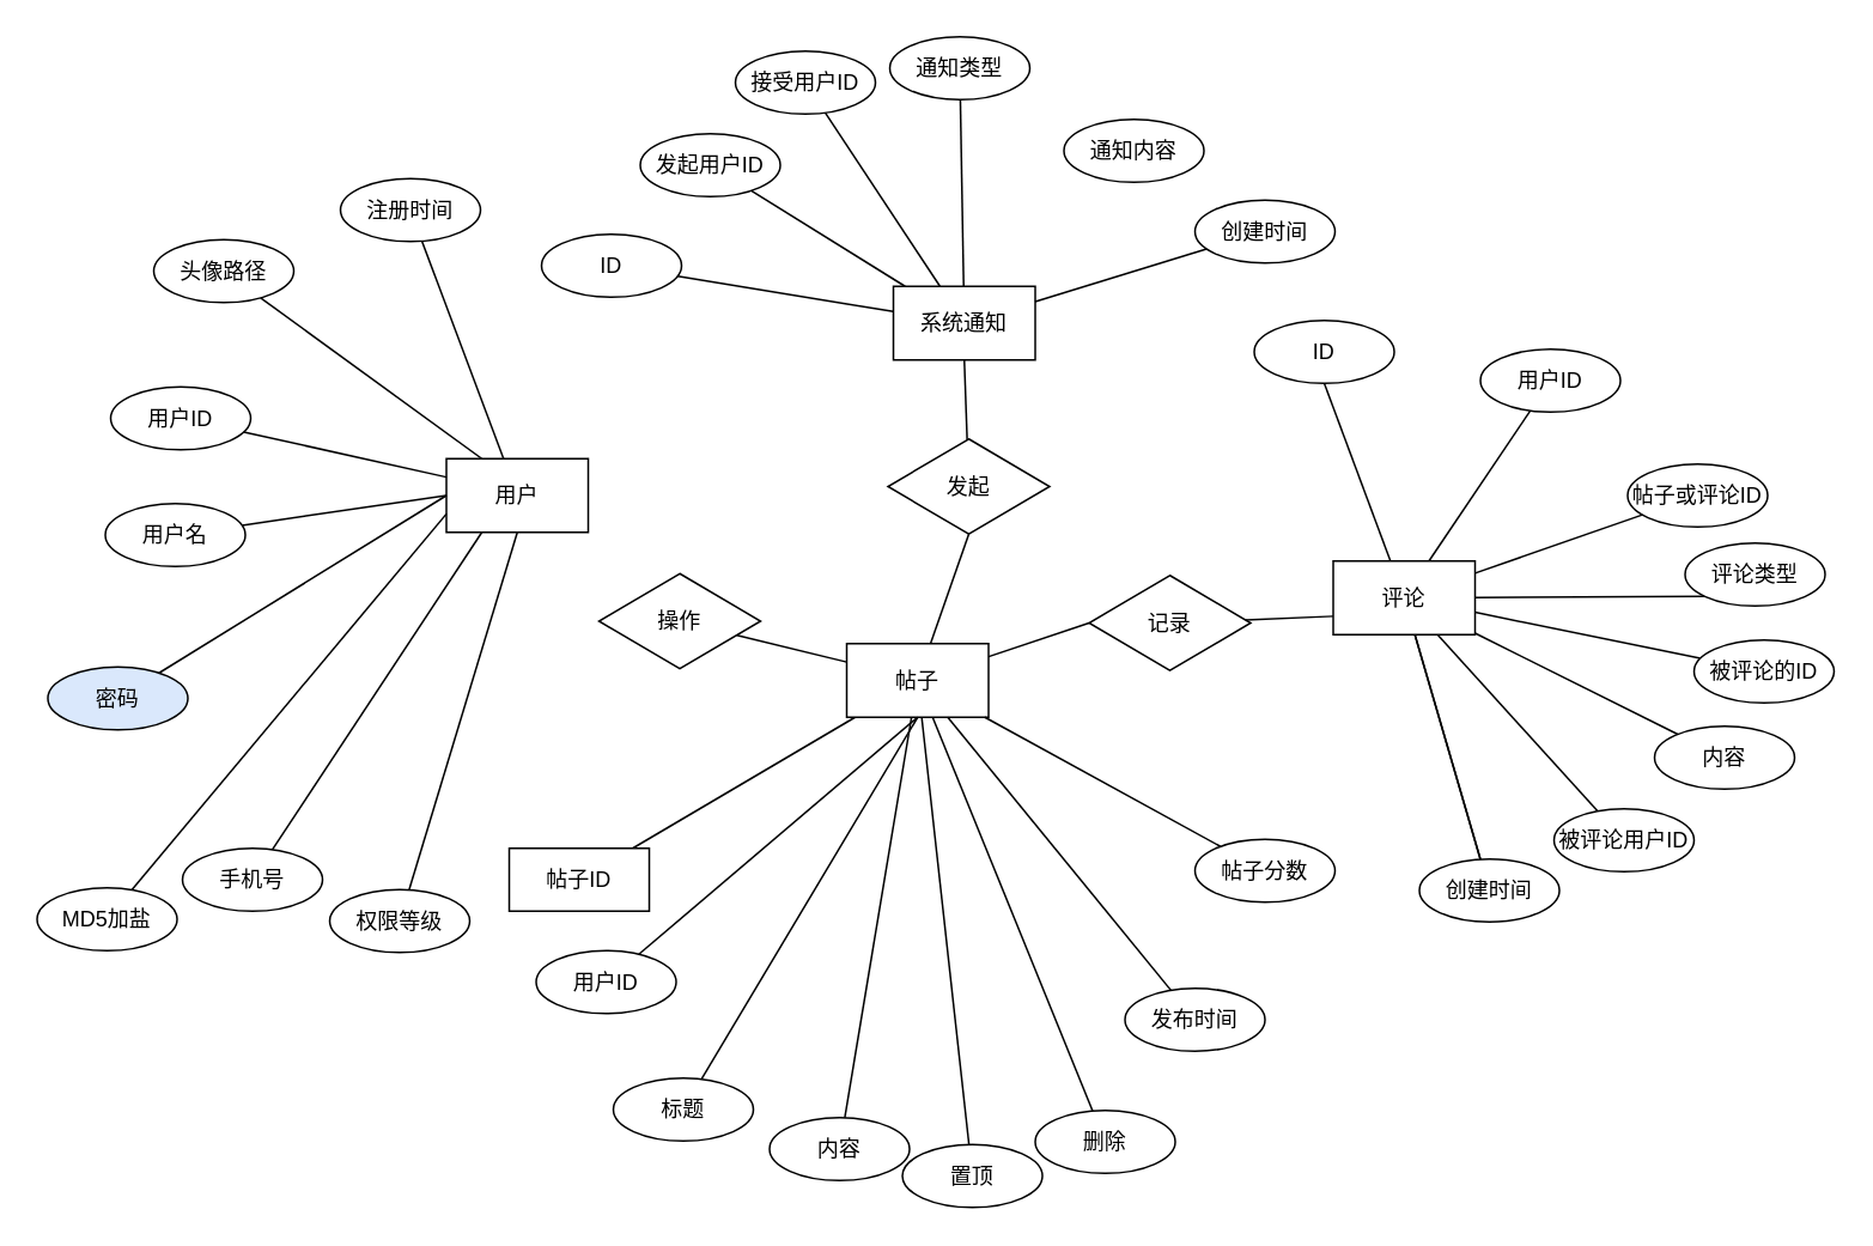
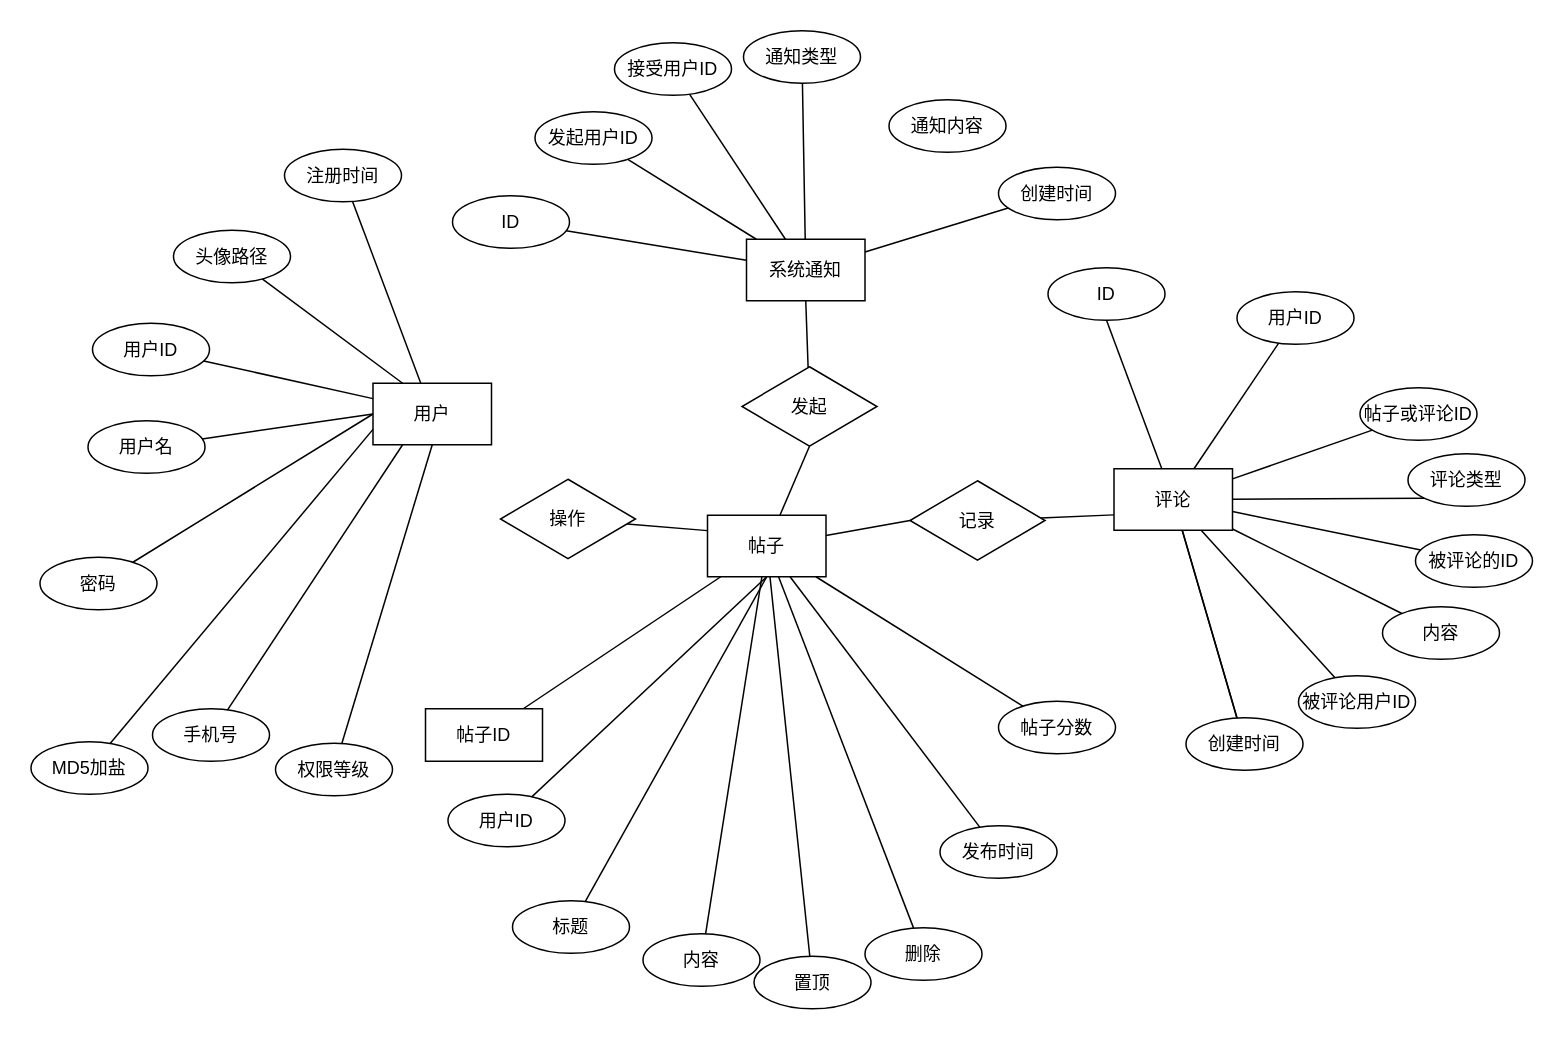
  <mxCell id="0" />
  <mxCell id="1" parent="0" />
  <mxCell id="2" value="用户" style="rounded=0;whiteSpace=wrap;html=1;" vertex="1" parent="1"><mxGeometry x="248" y="255" width="79" height="41" as="geometry" /></mxCell>
  <mxCell id="3" style="edgeStyle=none;rounded=0;orthogonalLoop=1;jettySize=auto;html=1;entryX=0.25;entryY=1;entryDx=0;entryDy=0;strokeColor=default;align=center;verticalAlign=middle;fontFamily=Helvetica;fontSize=11;fontColor=default;labelBackgroundColor=default;endArrow=none;endFill=0;" edge="1" parent="1" source="4" target="2"><mxGeometry relative="1" as="geometry" /></mxCell>
  <mxCell id="4" value="手机号" style="ellipse;whiteSpace=wrap;html=1;" vertex="1" parent="1"><mxGeometry x="101" y="472" width="78" height="35" as="geometry" /></mxCell>
  <mxCell id="5" style="edgeStyle=none;rounded=0;orthogonalLoop=1;jettySize=auto;html=1;entryX=0;entryY=0.75;entryDx=0;entryDy=0;strokeColor=default;align=center;verticalAlign=middle;fontFamily=Helvetica;fontSize=11;fontColor=default;labelBackgroundColor=default;endArrow=none;endFill=0;" edge="1" parent="1" source="6" target="2"><mxGeometry relative="1" as="geometry" /></mxCell>
  <mxCell id="6" value="MD5加盐" style="ellipse;whiteSpace=wrap;html=1;" vertex="1" parent="1"><mxGeometry x="20" y="494" width="78" height="35" as="geometry" /></mxCell>
  <mxCell id="7" style="edgeStyle=none;rounded=0;orthogonalLoop=1;jettySize=auto;html=1;entryX=0;entryY=0.5;entryDx=0;entryDy=0;strokeColor=default;align=center;verticalAlign=middle;fontFamily=Helvetica;fontSize=11;fontColor=default;labelBackgroundColor=default;endArrow=none;endFill=0;" edge="1" parent="1" source="8" target="2"><mxGeometry relative="1" as="geometry" /></mxCell>
- <mxCell id="8" value="密码" style="ellipse;whiteSpace=wrap;html=1;fillColor=#dae8fc;" vertex="1" parent="1"><mxGeometry x="26" y="371" width="78" height="35" as="geometry" /></mxCell>
+ <mxCell id="8" value="密码" style="ellipse;whiteSpace=wrap;html=1;" vertex="1" parent="1"><mxGeometry x="26" y="371" width="78" height="35" as="geometry" /></mxCell>
  <mxCell id="9" style="edgeStyle=none;rounded=0;orthogonalLoop=1;jettySize=auto;html=1;entryX=0;entryY=0.5;entryDx=0;entryDy=0;strokeColor=default;align=center;verticalAlign=middle;fontFamily=Helvetica;fontSize=11;fontColor=default;labelBackgroundColor=default;endArrow=none;endFill=0;" edge="1" parent="1" source="10" target="2"><mxGeometry relative="1" as="geometry" /></mxCell>
  <mxCell id="10" value="用户名" style="ellipse;whiteSpace=wrap;html=1;" vertex="1" parent="1"><mxGeometry x="58" y="280" width="78" height="35" as="geometry" /></mxCell>
  <mxCell id="11" style="rounded=0;orthogonalLoop=1;jettySize=auto;html=1;entryX=0.25;entryY=0;entryDx=0;entryDy=0;endArrow=none;endFill=0;" edge="1" parent="1" source="12" target="2"><mxGeometry relative="1" as="geometry" /></mxCell>
- <mxCell id="12" value="头像路径" style="ellipse;whiteSpace=wrap;html=1;" vertex="1" parent="1"><mxGeometry x="85" y="133" width="78" height="35" as="geometry" /></mxCell>
+ <mxCell id="12" value="头像路径" style="ellipse;whiteSpace=wrap;html=1;" vertex="1" parent="1"><mxGeometry x="115" y="153" width="78" height="35" as="geometry" /></mxCell>
  <mxCell id="13" style="edgeStyle=none;rounded=0;orthogonalLoop=1;jettySize=auto;html=1;entryX=0;entryY=0.25;entryDx=0;entryDy=0;strokeColor=default;align=center;verticalAlign=middle;fontFamily=Helvetica;fontSize=11;fontColor=default;labelBackgroundColor=default;endArrow=none;endFill=0;" edge="1" parent="1" source="14" target="2"><mxGeometry relative="1" as="geometry" /></mxCell>
  <mxCell id="14" value="用户ID" style="ellipse;whiteSpace=wrap;html=1;" vertex="1" parent="1"><mxGeometry x="61" y="215" width="78" height="35" as="geometry" /></mxCell>
  <mxCell id="15" style="edgeStyle=orthogonalEdgeStyle;rounded=0;orthogonalLoop=1;jettySize=auto;html=1;entryX=0.5;entryY=0;entryDx=0;entryDy=0;strokeColor=none;" edge="1" parent="1" source="18" target="2"><mxGeometry relative="1" as="geometry" /></mxCell>
  <mxCell id="16" style="edgeStyle=orthogonalEdgeStyle;rounded=0;orthogonalLoop=1;jettySize=auto;html=1;entryX=0.5;entryY=0;entryDx=0;entryDy=0;strokeColor=none;" edge="1" parent="1" source="18" target="2"><mxGeometry relative="1" as="geometry" /></mxCell>
  <mxCell id="17" style="edgeStyle=none;rounded=0;orthogonalLoop=1;jettySize=auto;html=1;strokeColor=default;align=center;verticalAlign=middle;fontFamily=Helvetica;fontSize=11;fontColor=default;labelBackgroundColor=default;endArrow=none;endFill=0;" edge="1" parent="1" source="18" target="2"><mxGeometry relative="1" as="geometry" /></mxCell>
  <mxCell id="18" value="注册时间" style="ellipse;whiteSpace=wrap;html=1;" vertex="1" parent="1"><mxGeometry x="189" y="99" width="78" height="35" as="geometry" /></mxCell>
  <mxCell id="19" style="edgeStyle=none;rounded=0;orthogonalLoop=1;jettySize=auto;html=1;entryX=0.5;entryY=1;entryDx=0;entryDy=0;strokeColor=default;align=center;verticalAlign=middle;fontFamily=Helvetica;fontSize=11;fontColor=default;labelBackgroundColor=default;endArrow=none;endFill=0;" edge="1" parent="1" source="20" target="2"><mxGeometry relative="1" as="geometry" /></mxCell>
  <mxCell id="20" value="权限等级" style="ellipse;whiteSpace=wrap;html=1;" vertex="1" parent="1"><mxGeometry x="183" y="495" width="78" height="35" as="geometry" /></mxCell>
  <mxCell id="21" style="edgeStyle=none;rounded=0;orthogonalLoop=1;jettySize=auto;html=1;entryX=0;entryY=0.25;entryDx=0;entryDy=0;strokeColor=default;align=center;verticalAlign=middle;fontFamily=Helvetica;fontSize=11;fontColor=default;labelBackgroundColor=default;endArrow=none;endFill=0;" edge="1" parent="1" source="22" target="27"><mxGeometry relative="1" as="geometry" /></mxCell>
  <mxCell id="22" value="操作" style="rhombus;whiteSpace=wrap;html=1;" vertex="1" parent="1"><mxGeometry x="333" y="319" width="90" height="53" as="geometry" /></mxCell>
  <mxCell id="23" style="edgeStyle=none;rounded=0;orthogonalLoop=1;jettySize=auto;html=1;entryX=0.5;entryY=1;entryDx=0;entryDy=0;strokeColor=default;align=center;verticalAlign=middle;fontFamily=Helvetica;fontSize=11;fontColor=default;labelBackgroundColor=default;endArrow=none;endFill=0;" edge="1" parent="1" source="27" target="29"><mxGeometry relative="1" as="geometry" /></mxCell>
  <mxCell id="24" style="edgeStyle=none;rounded=0;orthogonalLoop=1;jettySize=auto;html=1;entryX=0;entryY=0.5;entryDx=0;entryDy=0;strokeColor=default;align=center;verticalAlign=middle;fontFamily=Helvetica;fontSize=11;fontColor=default;labelBackgroundColor=default;endArrow=none;endFill=0;" edge="1" parent="1" source="27" target="32"><mxGeometry relative="1" as="geometry" /></mxCell>
  <mxCell id="25" style="edgeStyle=none;rounded=0;orthogonalLoop=1;jettySize=auto;html=1;strokeColor=default;align=center;verticalAlign=middle;fontFamily=Helvetica;fontSize=11;fontColor=default;labelBackgroundColor=default;endArrow=none;endFill=0;" edge="1" parent="1" source="27" target="62"><mxGeometry relative="1" as="geometry" /></mxCell>
  <mxCell id="26" style="edgeStyle=none;rounded=0;orthogonalLoop=1;jettySize=auto;html=1;strokeColor=default;align=center;verticalAlign=middle;fontFamily=Helvetica;fontSize=11;fontColor=default;labelBackgroundColor=default;endArrow=none;endFill=0;" edge="1" parent="1" source="27" target="71"><mxGeometry relative="1" as="geometry" /></mxCell>
- <mxCell id="27" value="帖子" style="rounded=0;whiteSpace=wrap;html=1;" vertex="1" parent="1"><mxGeometry x="471" y="358" width="79" height="41" as="geometry" /></mxCell>
+ <mxCell id="27" value="帖子" style="rounded=0;whiteSpace=wrap;html=1;" vertex="1" parent="1"><mxGeometry x="471" y="343" width="79" height="41" as="geometry" /></mxCell>
  <mxCell id="28" style="edgeStyle=none;rounded=0;orthogonalLoop=1;jettySize=auto;html=1;entryX=0.5;entryY=1;entryDx=0;entryDy=0;strokeColor=default;align=center;verticalAlign=middle;fontFamily=Helvetica;fontSize=11;fontColor=default;labelBackgroundColor=default;endArrow=none;endFill=0;" edge="1" parent="1" source="29" target="30"><mxGeometry relative="1" as="geometry" /></mxCell>
  <mxCell id="29" value="发起" style="rhombus;whiteSpace=wrap;html=1;" vertex="1" parent="1"><mxGeometry x="494" y="244" width="90" height="53" as="geometry" /></mxCell>
  <mxCell id="30" value="系统通知" style="rounded=0;whiteSpace=wrap;html=1;" vertex="1" parent="1"><mxGeometry x="497" y="159" width="79" height="41" as="geometry" /></mxCell>
  <mxCell id="31" style="edgeStyle=none;rounded=0;orthogonalLoop=1;jettySize=auto;html=1;entryX=0;entryY=0.75;entryDx=0;entryDy=0;strokeColor=default;align=center;verticalAlign=middle;fontFamily=Helvetica;fontSize=11;fontColor=default;labelBackgroundColor=default;endArrow=none;endFill=0;" edge="1" parent="1" source="32" target="41"><mxGeometry relative="1" as="geometry" /></mxCell>
  <mxCell id="32" value="记录" style="rhombus;whiteSpace=wrap;html=1;" vertex="1" parent="1"><mxGeometry x="606" y="320" width="90" height="53" as="geometry" /></mxCell>
  <mxCell id="33" style="edgeStyle=none;rounded=0;orthogonalLoop=1;jettySize=auto;html=1;entryX=0.5;entryY=1;entryDx=0;entryDy=0;strokeColor=default;align=center;verticalAlign=middle;fontFamily=Helvetica;fontSize=11;fontColor=default;labelBackgroundColor=default;endArrow=none;endFill=0;" edge="1" parent="1" source="41" target="56"><mxGeometry relative="1" as="geometry" /></mxCell>
  <mxCell id="34" style="edgeStyle=none;rounded=0;orthogonalLoop=1;jettySize=auto;html=1;strokeColor=default;align=center;verticalAlign=middle;fontFamily=Helvetica;fontSize=11;fontColor=default;labelBackgroundColor=default;endArrow=none;endFill=0;" edge="1" parent="1" source="41" target="53"><mxGeometry relative="1" as="geometry" /></mxCell>
  <mxCell id="35" style="edgeStyle=none;rounded=0;orthogonalLoop=1;jettySize=auto;html=1;entryX=0;entryY=1;entryDx=0;entryDy=0;strokeColor=default;align=center;verticalAlign=middle;fontFamily=Helvetica;fontSize=11;fontColor=default;labelBackgroundColor=default;endArrow=none;endFill=0;" edge="1" parent="1" source="41" target="54"><mxGeometry relative="1" as="geometry" /></mxCell>
  <mxCell id="36" style="edgeStyle=none;rounded=0;orthogonalLoop=1;jettySize=auto;html=1;strokeColor=default;align=center;verticalAlign=middle;fontFamily=Helvetica;fontSize=11;fontColor=default;labelBackgroundColor=default;endArrow=none;endFill=0;" edge="1" parent="1" source="41" target="57"><mxGeometry relative="1" as="geometry" /></mxCell>
  <mxCell id="37" style="edgeStyle=none;rounded=0;orthogonalLoop=1;jettySize=auto;html=1;strokeColor=default;align=center;verticalAlign=middle;fontFamily=Helvetica;fontSize=11;fontColor=default;labelBackgroundColor=default;endArrow=none;endFill=0;" edge="1" parent="1" source="41" target="58"><mxGeometry relative="1" as="geometry" /></mxCell>
  <mxCell id="38" style="edgeStyle=none;rounded=0;orthogonalLoop=1;jettySize=auto;html=1;strokeColor=default;align=center;verticalAlign=middle;fontFamily=Helvetica;fontSize=11;fontColor=default;labelBackgroundColor=default;endArrow=none;endFill=0;" edge="1" parent="1" source="41" target="59"><mxGeometry relative="1" as="geometry" /></mxCell>
  <mxCell id="39" style="edgeStyle=none;rounded=0;orthogonalLoop=1;jettySize=auto;html=1;strokeColor=default;align=center;verticalAlign=middle;fontFamily=Helvetica;fontSize=11;fontColor=default;labelBackgroundColor=default;endArrow=none;endFill=0;" edge="1" parent="1" source="41" target="61"><mxGeometry relative="1" as="geometry" /></mxCell>
  <mxCell id="40" style="edgeStyle=none;rounded=0;orthogonalLoop=1;jettySize=auto;html=1;strokeColor=default;align=center;verticalAlign=middle;fontFamily=Helvetica;fontSize=11;fontColor=default;labelBackgroundColor=default;endArrow=none;endFill=0;" edge="1" parent="1" source="41" target="55"><mxGeometry relative="1" as="geometry" /></mxCell>
  <mxCell id="41" value="评论" style="rounded=0;whiteSpace=wrap;html=1;" vertex="1" parent="1"><mxGeometry x="742" y="312" width="79" height="41" as="geometry" /></mxCell>
  <mxCell id="42" style="edgeStyle=none;rounded=0;orthogonalLoop=1;jettySize=auto;html=1;strokeColor=default;align=center;verticalAlign=middle;fontFamily=Helvetica;fontSize=11;fontColor=default;labelBackgroundColor=default;endArrow=none;endFill=0;" edge="1" parent="1" source="43" target="30"><mxGeometry relative="1" as="geometry" /></mxCell>
  <mxCell id="43" value="发起用户ID" style="ellipse;whiteSpace=wrap;html=1;" vertex="1" parent="1"><mxGeometry x="356" y="74" width="78" height="35" as="geometry" /></mxCell>
  <mxCell id="44" style="edgeStyle=none;rounded=0;orthogonalLoop=1;jettySize=auto;html=1;strokeColor=default;align=center;verticalAlign=middle;fontFamily=Helvetica;fontSize=11;fontColor=default;labelBackgroundColor=default;endArrow=none;endFill=0;" edge="1" parent="1" source="45" target="30"><mxGeometry relative="1" as="geometry" /></mxCell>
  <mxCell id="45" value="接受用户ID" style="ellipse;whiteSpace=wrap;html=1;" vertex="1" parent="1"><mxGeometry x="409" y="28" width="78" height="35" as="geometry" /></mxCell>
  <mxCell id="46" style="edgeStyle=none;rounded=0;orthogonalLoop=1;jettySize=auto;html=1;strokeColor=default;align=center;verticalAlign=middle;fontFamily=Helvetica;fontSize=11;fontColor=default;labelBackgroundColor=default;endArrow=none;endFill=0;" edge="1" parent="1" source="47" target="30"><mxGeometry relative="1" as="geometry" /></mxCell>
  <mxCell id="47" value="通知类型" style="ellipse;whiteSpace=wrap;html=1;" vertex="1" parent="1"><mxGeometry x="495" y="20" width="78" height="35" as="geometry" /></mxCell>
  <mxCell id="48" value="通知内容" style="ellipse;whiteSpace=wrap;html=1;" vertex="1" parent="1"><mxGeometry x="592" y="66" width="78" height="35" as="geometry" /></mxCell>
  <mxCell id="49" style="edgeStyle=none;rounded=0;orthogonalLoop=1;jettySize=auto;html=1;strokeColor=default;align=center;verticalAlign=middle;fontFamily=Helvetica;fontSize=11;fontColor=default;labelBackgroundColor=default;endArrow=none;endFill=0;" edge="1" parent="1" source="50" target="30"><mxGeometry relative="1" as="geometry" /></mxCell>
  <mxCell id="50" value="创建时间" style="ellipse;whiteSpace=wrap;html=1;" vertex="1" parent="1"><mxGeometry x="665" y="111" width="78" height="35" as="geometry" /></mxCell>
  <mxCell id="51" style="edgeStyle=none;rounded=0;orthogonalLoop=1;jettySize=auto;html=1;strokeColor=default;align=center;verticalAlign=middle;fontFamily=Helvetica;fontSize=11;fontColor=default;labelBackgroundColor=default;endArrow=none;endFill=0;" edge="1" parent="1" source="52" target="30"><mxGeometry relative="1" as="geometry" /></mxCell>
  <mxCell id="52" value="ID" style="ellipse;whiteSpace=wrap;html=1;" vertex="1" parent="1"><mxGeometry x="301" y="130" width="78" height="35" as="geometry" /></mxCell>
  <mxCell id="53" value="帖子或评论ID" style="ellipse;whiteSpace=wrap;html=1;" vertex="1" parent="1"><mxGeometry x="906" y="258" width="78" height="35" as="geometry" /></mxCell>
  <mxCell id="54" value="评论类型" style="ellipse;whiteSpace=wrap;html=1;" vertex="1" parent="1"><mxGeometry x="938" y="302" width="78" height="35" as="geometry" /></mxCell>
  <mxCell id="55" value="用户ID" style="ellipse;whiteSpace=wrap;html=1;" vertex="1" parent="1"><mxGeometry x="824" y="194" width="78" height="35" as="geometry" /></mxCell>
  <mxCell id="56" value="ID" style="ellipse;whiteSpace=wrap;html=1;" vertex="1" parent="1"><mxGeometry x="698" y="178" width="78" height="35" as="geometry" /></mxCell>
  <mxCell id="57" value="被评论的ID" style="ellipse;whiteSpace=wrap;html=1;" vertex="1" parent="1"><mxGeometry x="943" y="356" width="78" height="35" as="geometry" /></mxCell>
  <mxCell id="58" value="内容" style="ellipse;whiteSpace=wrap;html=1;" vertex="1" parent="1"><mxGeometry x="921" y="404" width="78" height="35" as="geometry" /></mxCell>
  <mxCell id="59" value="被评论用户ID" style="ellipse;whiteSpace=wrap;html=1;" vertex="1" parent="1"><mxGeometry x="865" y="450" width="78" height="35" as="geometry" /></mxCell>
  <mxCell id="60" value="" style="edgeStyle=none;rounded=0;orthogonalLoop=1;jettySize=auto;html=1;strokeColor=default;align=center;verticalAlign=middle;fontFamily=Helvetica;fontSize=11;fontColor=default;labelBackgroundColor=default;endArrow=none;endFill=0;" edge="1" parent="1" source="61" target="41"><mxGeometry relative="1" as="geometry" /></mxCell>
  <mxCell id="61" value="创建时间" style="ellipse;whiteSpace=wrap;html=1;" vertex="1" parent="1"><mxGeometry x="790" y="478" width="78" height="35" as="geometry" /></mxCell>
  <mxCell id="62" value="帖子ID" style="whiteSpace=wrap;html=1;rounded=0;" vertex="1" parent="1"><mxGeometry x="283" y="472" width="78" height="35" as="geometry" /></mxCell>
  <mxCell id="63" style="edgeStyle=none;rounded=0;orthogonalLoop=1;jettySize=auto;html=1;entryX=0.5;entryY=1;entryDx=0;entryDy=0;strokeColor=default;align=center;verticalAlign=middle;fontFamily=Helvetica;fontSize=11;fontColor=default;labelBackgroundColor=default;endArrow=none;endFill=0;" edge="1" parent="1" source="64" target="27"><mxGeometry relative="1" as="geometry" /></mxCell>
  <mxCell id="64" value="用户ID" style="ellipse;whiteSpace=wrap;html=1;" vertex="1" parent="1"><mxGeometry x="298" y="529" width="78" height="35" as="geometry" /></mxCell>
  <mxCell id="65" style="edgeStyle=none;rounded=0;orthogonalLoop=1;jettySize=auto;html=1;entryX=0.5;entryY=1;entryDx=0;entryDy=0;strokeColor=default;align=center;verticalAlign=middle;fontFamily=Helvetica;fontSize=11;fontColor=default;labelBackgroundColor=default;endArrow=none;endFill=0;" edge="1" parent="1" source="66" target="27"><mxGeometry relative="1" as="geometry" /></mxCell>
  <mxCell id="66" value="标题" style="ellipse;whiteSpace=wrap;html=1;" vertex="1" parent="1"><mxGeometry x="341" y="600" width="78" height="35" as="geometry" /></mxCell>
  <mxCell id="67" style="edgeStyle=none;rounded=0;orthogonalLoop=1;jettySize=auto;html=1;strokeColor=default;align=center;verticalAlign=middle;fontFamily=Helvetica;fontSize=11;fontColor=default;labelBackgroundColor=default;endArrow=none;endFill=0;" edge="1" parent="1" source="68" target="27"><mxGeometry relative="1" as="geometry" /></mxCell>
  <mxCell id="68" value="帖子分数" style="ellipse;whiteSpace=wrap;html=1;" vertex="1" parent="1"><mxGeometry x="665" y="467" width="78" height="35" as="geometry" /></mxCell>
  <mxCell id="69" style="edgeStyle=none;rounded=0;orthogonalLoop=1;jettySize=auto;html=1;strokeColor=default;align=center;verticalAlign=middle;fontFamily=Helvetica;fontSize=11;fontColor=default;labelBackgroundColor=default;endArrow=none;endFill=0;" edge="1" parent="1" source="70" target="27"><mxGeometry relative="1" as="geometry" /></mxCell>
  <mxCell id="70" value="内容" style="ellipse;whiteSpace=wrap;html=1;" vertex="1" parent="1"><mxGeometry x="428" y="622" width="78" height="35" as="geometry" /></mxCell>
  <mxCell id="71" value="置顶" style="ellipse;whiteSpace=wrap;html=1;" vertex="1" parent="1"><mxGeometry x="502" y="637" width="78" height="35" as="geometry" /></mxCell>
  <mxCell id="72" style="edgeStyle=none;rounded=0;orthogonalLoop=1;jettySize=auto;html=1;strokeColor=default;align=center;verticalAlign=middle;fontFamily=Helvetica;fontSize=11;fontColor=default;labelBackgroundColor=default;endArrow=none;endFill=0;" edge="1" parent="1" source="73" target="27"><mxGeometry relative="1" as="geometry" /></mxCell>
  <mxCell id="73" value="删除" style="ellipse;whiteSpace=wrap;html=1;" vertex="1" parent="1"><mxGeometry x="576" y="618" width="78" height="35" as="geometry" /></mxCell>
  <mxCell id="74" style="edgeStyle=none;rounded=0;orthogonalLoop=1;jettySize=auto;html=1;strokeColor=default;align=center;verticalAlign=middle;fontFamily=Helvetica;fontSize=11;fontColor=default;labelBackgroundColor=default;endArrow=none;endFill=0;" edge="1" parent="1" source="75" target="27"><mxGeometry relative="1" as="geometry" /></mxCell>
  <mxCell id="75" value="发布时间" style="ellipse;whiteSpace=wrap;html=1;" vertex="1" parent="1"><mxGeometry x="626" y="550" width="78" height="35" as="geometry" /></mxCell>
